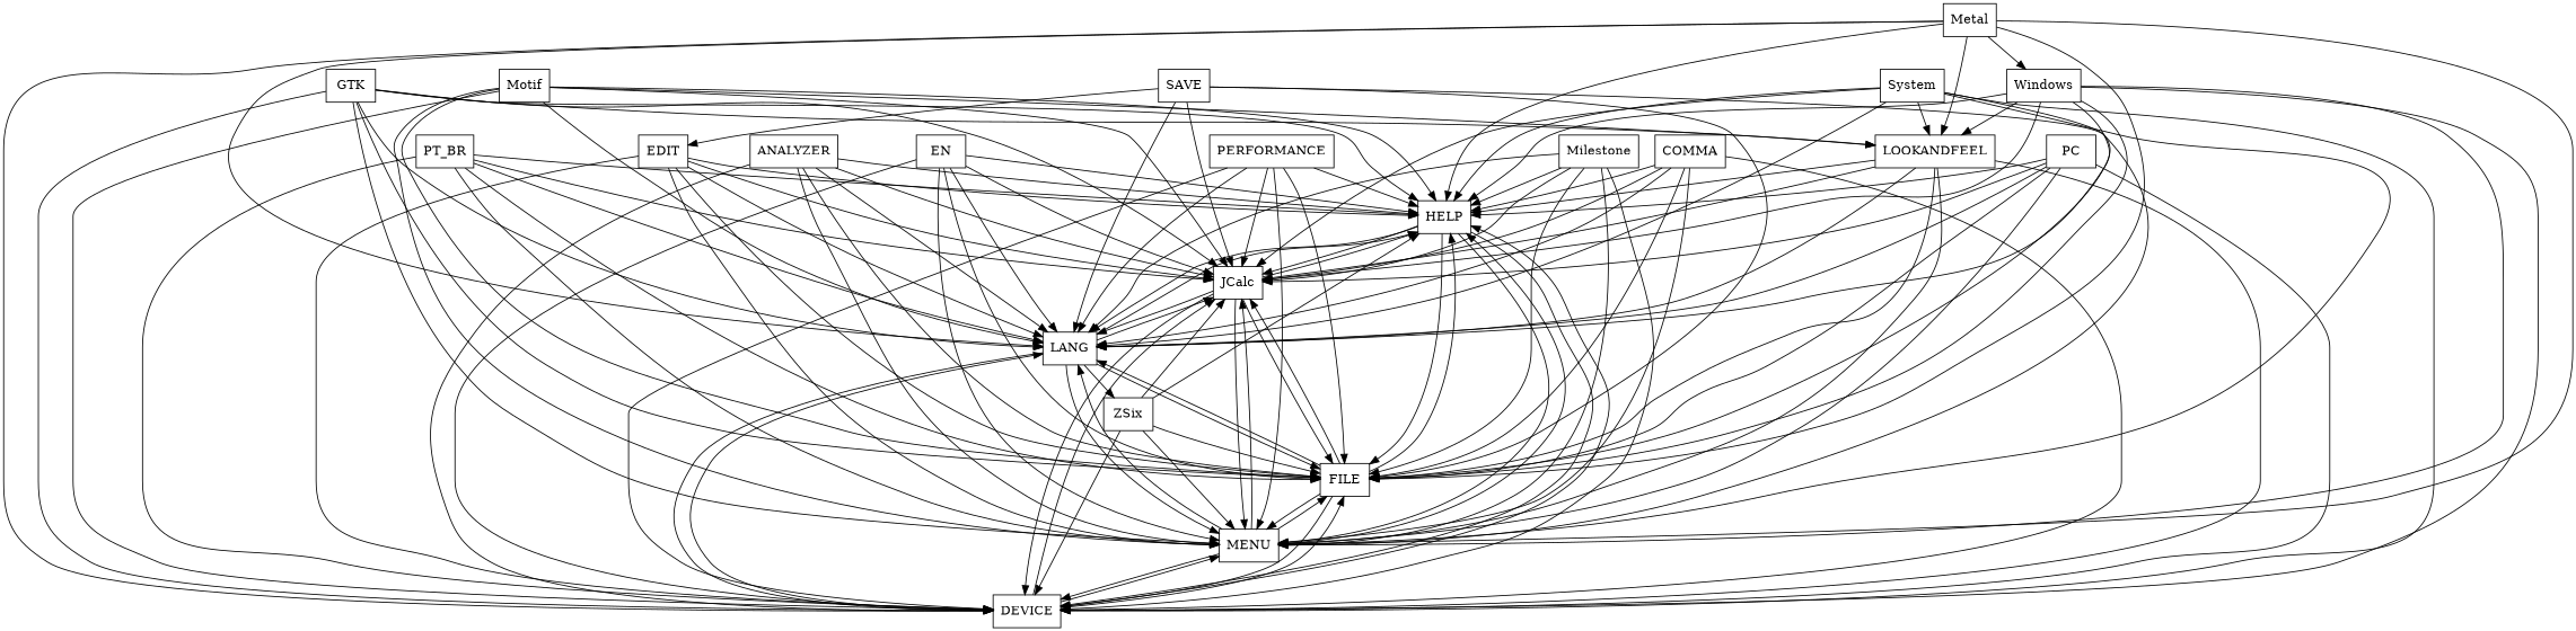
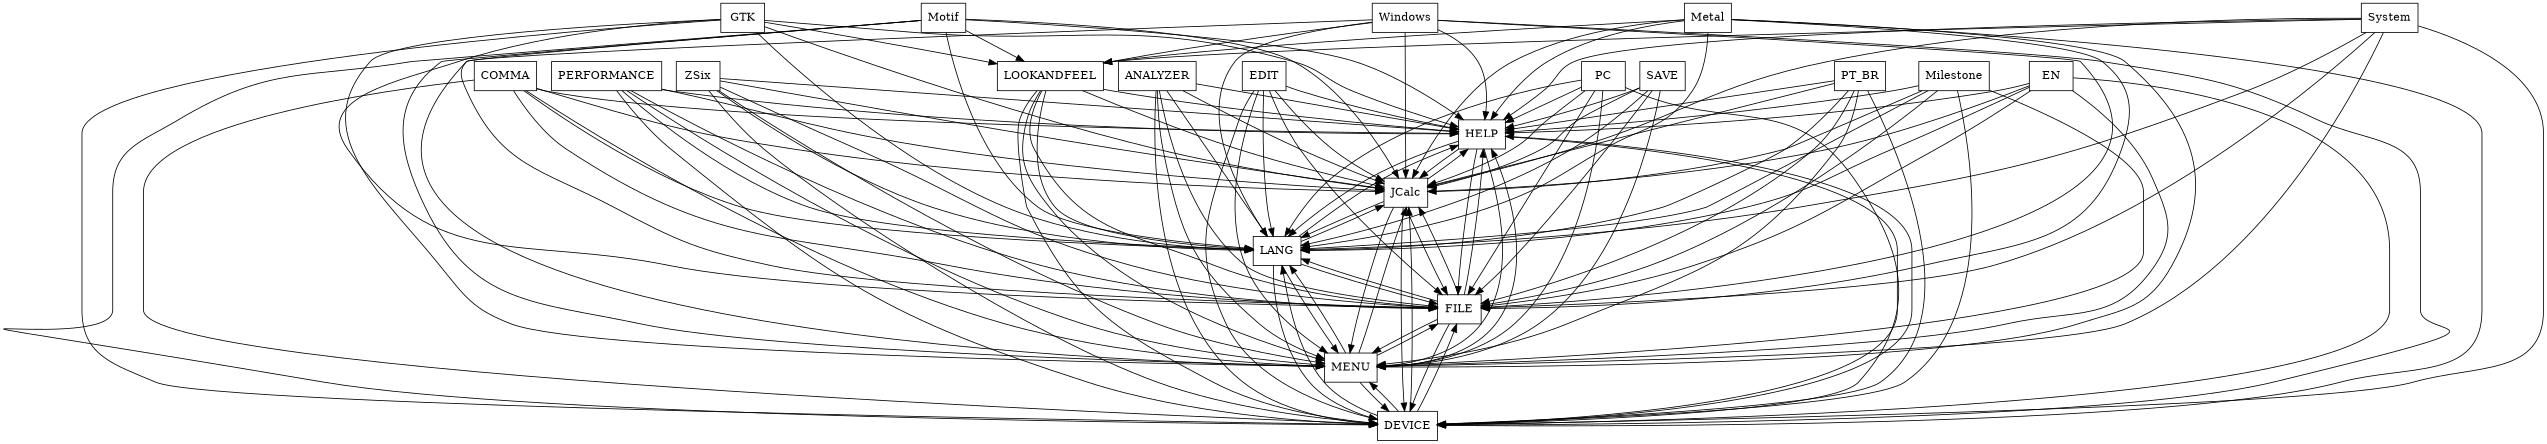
  digraph {
    rankdir=TB
    node [shape=box]
    edge [arrowhead=normal]
    n1 [label=HELP]
    n2 [label=JCalc]
    n3 [label=DEVICE]
    n4 [label=MENU]
    n5 [label=FILE]
    n6 [label=LANG]
    n7 [label=ANALYZER]
    n8 [label=EDIT]
    n9 [label=GTK]
    n10 [label=LOOKANDFEEL]
    n11 [label=COMMA]
    n12 [label=PERFORMANCE]
    n13 [label=Motif]
    n14 [label=Windows]
    n15 [label=Milestone]
    n16 [label=EN]
    n17 [label=SAVE]
    n18 [label=Metal]
    n19 [label=PT_BR]
    n20 [label=ZSix]
    n21 [label=System]
    n22 [label=PC]
    n1 -> n2
    n1 -> n3
    n1 -> n4
    n1 -> n5
    n1 -> n6
    n2 -> n1
    n2 -> n3
    n2 -> n4
    n2 -> n5
    n2 -> n6
    n3 -> n1
    n3 -> n2
    n3 -> n4
    n3 -> n5
    n3 -> n6
    n4 -> n1
    n4 -> n2
    n4 -> n3
    n4 -> n5
    n4 -> n6
    n5 -> n1
    n5 -> n2
    n5 -> n3
    n5 -> n4
    n5 -> n6
    n6 -> n1
    n6 -> n2
    n6 -> n3
    n6 -> n4
    n6 -> n5
    n7 -> n1
    n7 -> n2
    n7 -> n3
    n7 -> n4
    n7 -> n5
    n7 -> n6
    n8 -> n1
    n8 -> n2
    n8 -> n3
    n8 -> n4
    n8 -> n5
    n8 -> n6
    n9 -> n1
    n9 -> n2
    n9 -> n3
    n9 -> n4
    n9 -> n5
    n9 -> n6
    n9 -> n10
    n10 -> n1
    n10 -> n2
    n10 -> n3
    n10 -> n4
    n10 -> n5
    n10 -> n6
    n11 -> n1
    n11 -> n2
    n11 -> n3
    n11 -> n4
    n11 -> n5
    n11 -> n6
    n12 -> n1
    n12 -> n2
    n12 -> n3
    n12 -> n4
    n12 -> n5
    n12 -> n6
    n13 -> n1
    n13 -> n2
    n13 -> n3
    n13 -> n4
    n13 -> n5
    n13 -> n6
    n13 -> n10
    n14 -> n1
    n14 -> n2
    n14 -> n3
    n14 -> n4
    n14 -> n5
    n14 -> n6
    n14 -> n10
    n15 -> n1
    n15 -> n2
    n15 -> n3
    n15 -> n4
    n15 -> n5
    n15 -> n6
    n16 -> n1
    n16 -> n2
    n16 -> n3
    n16 -> n4
    n16 -> n5
    n16 -> n6
-   n17 -> n8
+   n17 -> n1
    n17 -> n2
    n17 -> n4
    n17 -> n5
    n17 -> n6
    n18 -> n1
-   n18 -> n14
+   n18 -> n2
    n18 -> n3
    n18 -> n4
    n18 -> n5
    n18 -> n6
    n18 -> n10
    n19 -> n1
    n19 -> n2
    n19 -> n3
    n19 -> n4
    n19 -> n5
    n19 -> n6
    n20 -> n1
    n20 -> n2
    n20 -> n3
    n20 -> n4
    n20 -> n5
-   n6 -> n20
+   n20 -> n6
    n21 -> n1
    n21 -> n2
    n21 -> n3
    n21 -> n4
    n21 -> n5
    n21 -> n6
    n21 -> n10
    n22 -> n1
    n22 -> n2
    n22 -> n3
    n22 -> n4
    n22 -> n5
    n22 -> n6
  }
